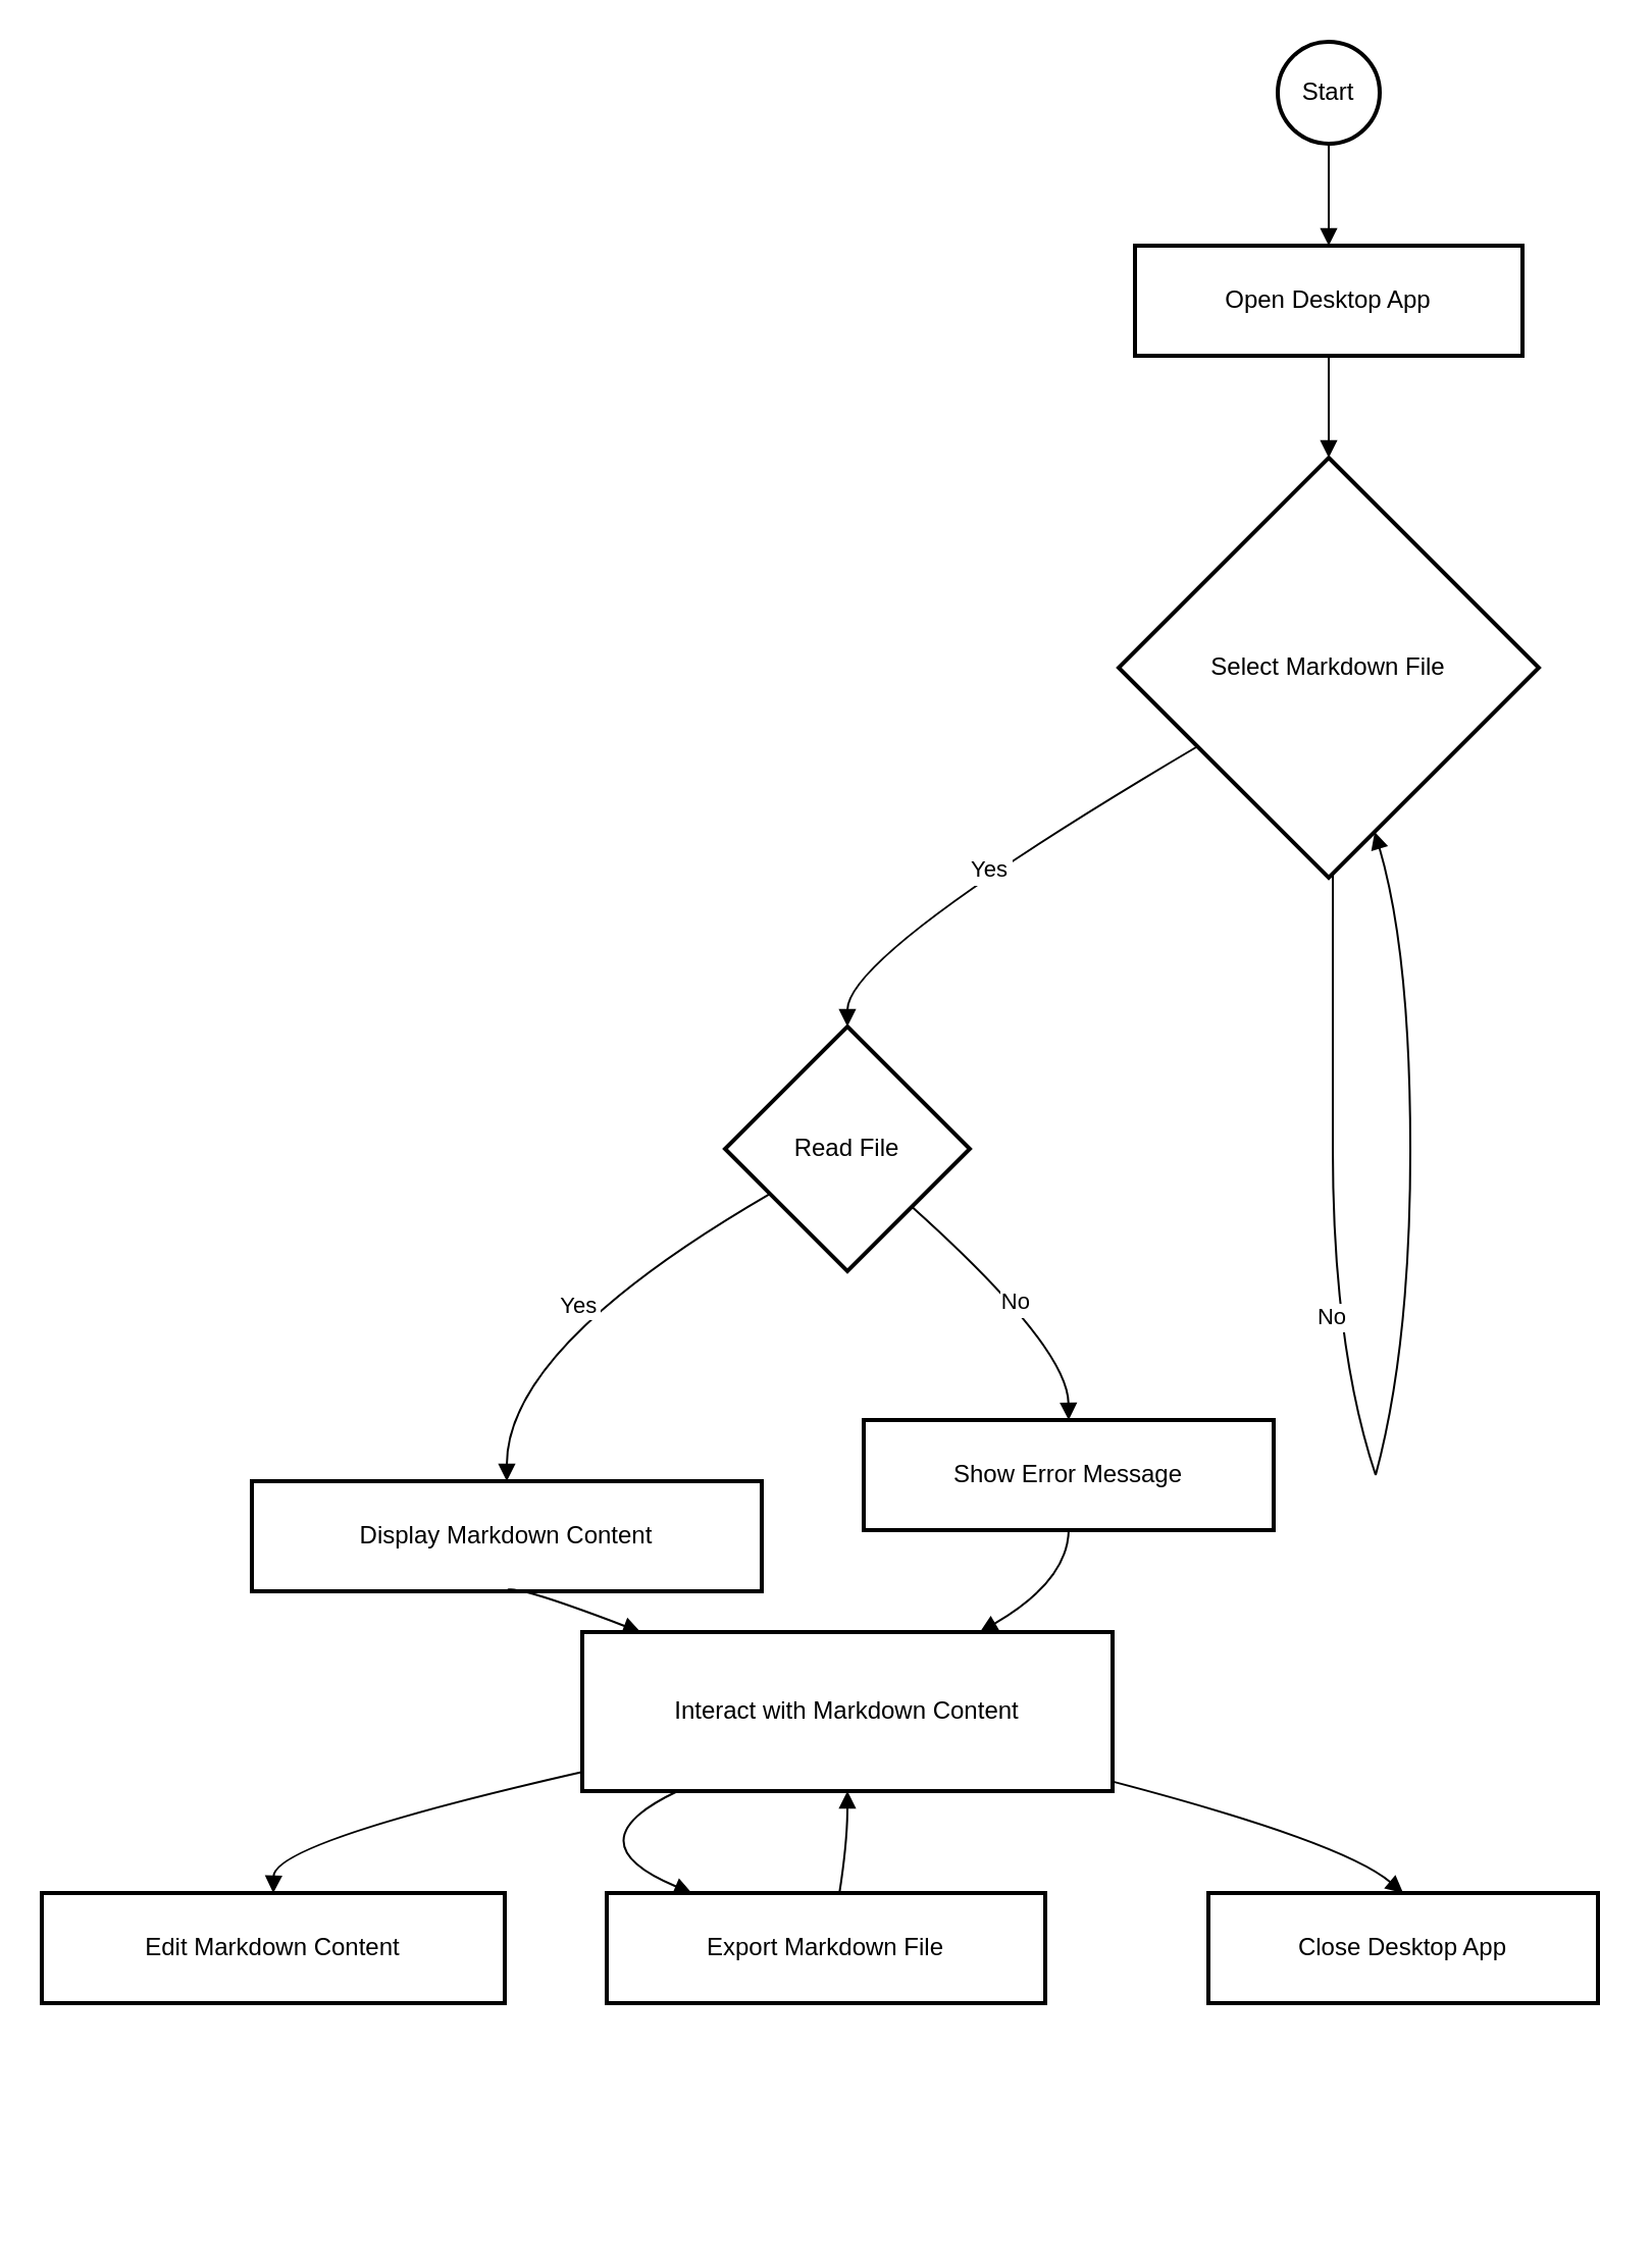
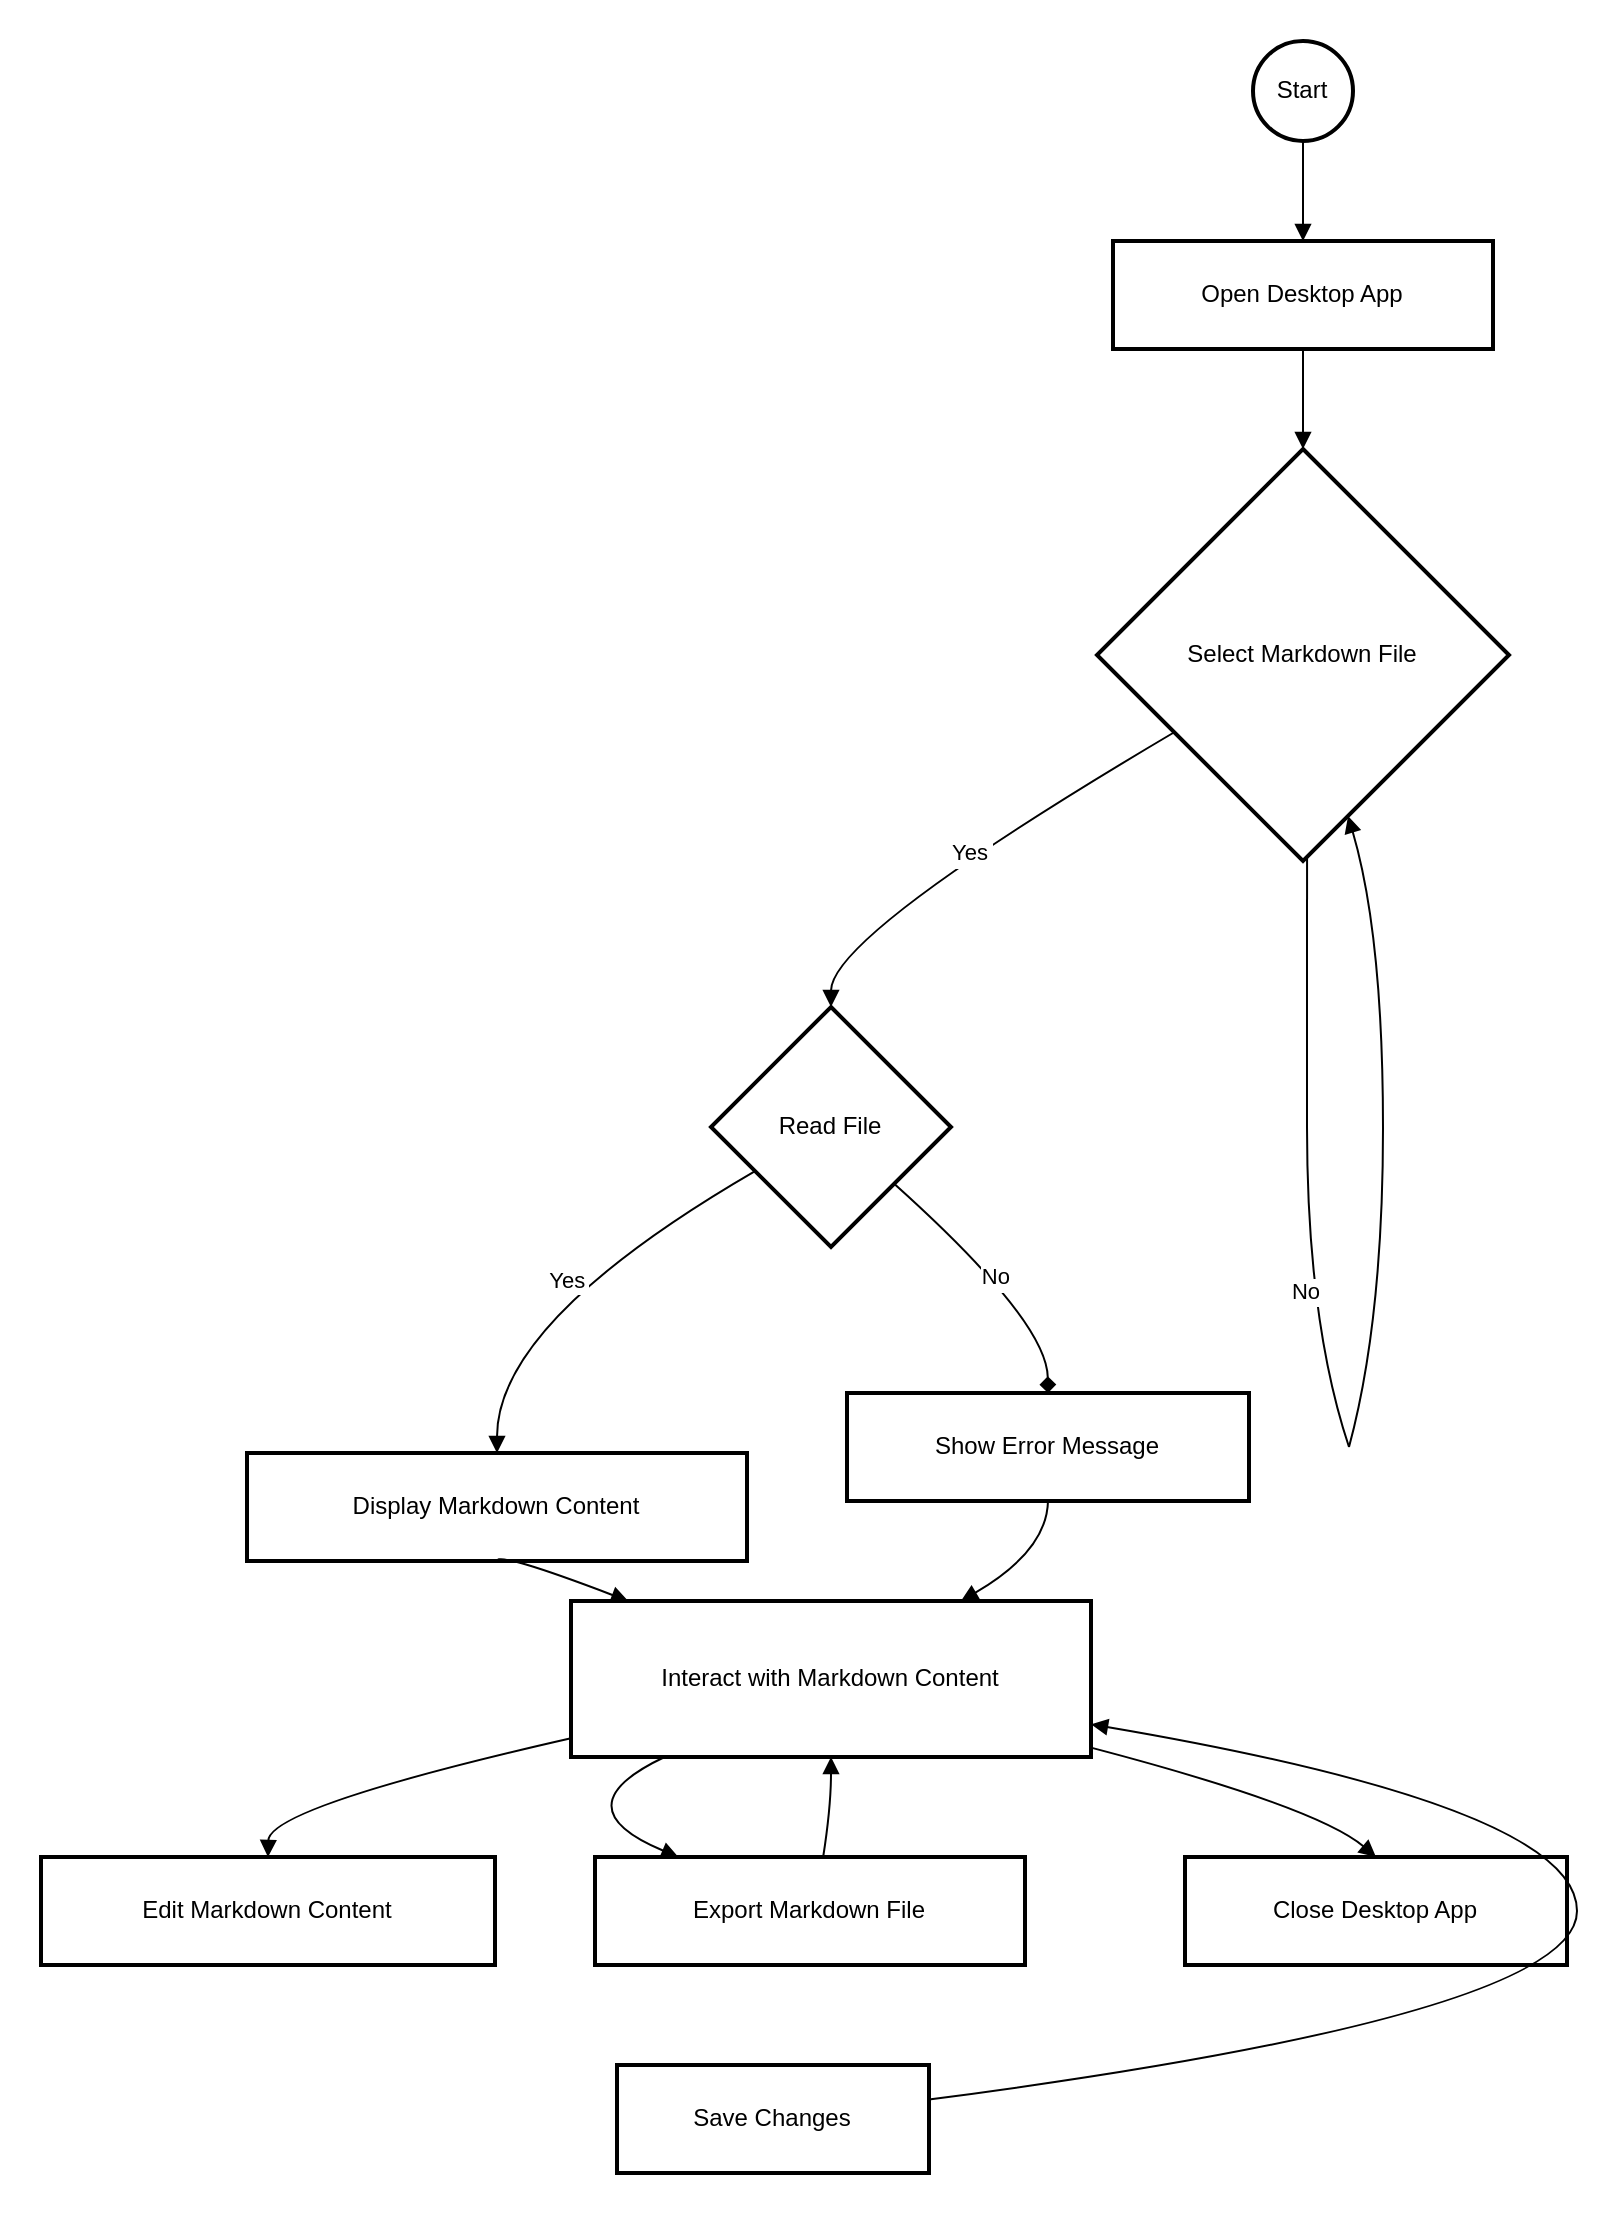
  <mxCell id="0" />
  <mxCell id="1" parent="0" />
  <mxCell id="2" value="Start" style="ellipse;aspect=fixed;strokeWidth=2;whiteSpace=wrap;" vertex="1" parent="1"><mxGeometry x="626" y="20" width="50" height="50" as="geometry" /></mxCell>
  <mxCell id="3" value="Open Desktop App" style="whiteSpace=wrap;strokeWidth=2;" vertex="1" parent="1"><mxGeometry x="556" y="120" width="190" height="54" as="geometry" /></mxCell>
  <mxCell id="4" value="Select Markdown File" style="rhombus;strokeWidth=2;whiteSpace=wrap;" vertex="1" parent="1"><mxGeometry x="548" y="224" width="206" height="206" as="geometry" /></mxCell>
  <mxCell id="5" value="Read File" style="rhombus;strokeWidth=2;whiteSpace=wrap;" vertex="1" parent="1"><mxGeometry x="355" y="503" width="120" height="120" as="geometry" /></mxCell>
  <mxCell id="6" value="Display Markdown Content" style="whiteSpace=wrap;strokeWidth=2;" vertex="1" parent="1"><mxGeometry x="123" y="726" width="250" height="54" as="geometry" /></mxCell>
  <mxCell id="7" value="Show Error Message" style="whiteSpace=wrap;strokeWidth=2;" vertex="1" parent="1"><mxGeometry x="423" y="696" width="201" height="54" as="geometry" /></mxCell>
  <mxCell id="8" value="Interact with Markdown Content" style="whiteSpace=wrap;strokeWidth=2;" vertex="1" parent="1"><mxGeometry x="285" y="800" width="260" height="78" as="geometry" /></mxCell>
  <mxCell id="9" value="Edit Markdown Content" style="whiteSpace=wrap;strokeWidth=2;" vertex="1" parent="1"><mxGeometry x="20" y="928" width="227" height="54" as="geometry" /></mxCell>
+ <mxCell id="10" value="Save Changes" style="whiteSpace=wrap;strokeWidth=2;" vertex="1" parent="1"><mxGeometry x="308" y="1032" width="156" height="54" as="geometry" /></mxCell>
  <mxCell id="11" value="Export Markdown File" style="whiteSpace=wrap;strokeWidth=2;" vertex="1" parent="1"><mxGeometry x="297" y="928" width="215" height="54" as="geometry" /></mxCell>
  <mxCell id="12" value="Close Desktop App" style="whiteSpace=wrap;strokeWidth=2;" vertex="1" parent="1"><mxGeometry x="592" y="928" width="191" height="54" as="geometry" /></mxCell>
  <mxCell id="13" value="" style="whiteSpace=wrap;strokeWidth=2;" vertex="1" parent="1"><mxGeometry x="653" y="563" as="geometry" /></mxCell>
  <mxCell id="14" value="" style="whiteSpace=wrap;strokeWidth=2;" vertex="1" parent="1"><mxGeometry x="674" y="723" as="geometry" /></mxCell>
  <mxCell id="15" value="" style="curved=1;startArrow=none;endArrow=block;exitX=0.51;exitY=1;entryX=0.5;entryY=0;" edge="1" parent="1" source="2" target="3"><mxGeometry relative="1" as="geometry"><Array as="points" /></mxGeometry></mxCell>
  <mxCell id="16" value="" style="curved=1;startArrow=none;endArrow=block;exitX=0.5;exitY=1;entryX=0.5;entryY=0;" edge="1" parent="1" source="3" target="4"><mxGeometry relative="1" as="geometry"><Array as="points" /></mxGeometry></mxCell>
  <mxCell id="17" value="Yes" style="curved=1;startArrow=none;endArrow=block;exitX=0;exitY=0.8;entryX=0.5;entryY=0;" edge="1" parent="1" source="4" target="5"><mxGeometry relative="1" as="geometry"><Array as="points"><mxPoint x="415" y="467" /></Array></mxGeometry></mxCell>
  <mxCell id="18" value="" style="curved=1;startArrow=none;endArrow=none;exitX=0.51;exitY=1;entryX=Infinity;entryY=Infinity;" edge="1" parent="1" source="4" target="13"><mxGeometry relative="1" as="geometry"><Array as="points"><mxPoint x="653" y="467" /></Array></mxGeometry></mxCell>
  <mxCell id="19" value="No" style="curved=1;startArrow=none;endArrow=none;exitX=Infinity;exitY=Infinity;entryX=-Infinity;entryY=Infinity;" edge="1" parent="1" source="13" target="14"><mxGeometry relative="1" as="geometry"><Array as="points"><mxPoint x="653" y="660" /></Array></mxGeometry></mxCell>
  <mxCell id="20" value="" style="curved=1;startArrow=none;endArrow=block;exitX=-Infinity;exitY=Infinity;entryX=0.64;entryY=1;" edge="1" parent="1" source="14" target="4"><mxGeometry relative="1" as="geometry"><Array as="points"><mxPoint x="691" y="660" /><mxPoint x="691" y="467" /></Array></mxGeometry></mxCell>
  <mxCell id="21" value="Yes" style="curved=1;startArrow=none;endArrow=block;exitX=0;exitY=0.79;entryX=0.5;entryY=0.01;" edge="1" parent="1" source="5" target="6"><mxGeometry relative="1" as="geometry"><Array as="points"><mxPoint x="248" y="660" /></Array></mxGeometry></mxCell>
- <mxCell id="22" value="No" style="curved=1;startArrow=none;endArrow=block;exitX=1;exitY=0.95;entryX=0.5;entryY=0.01;" edge="1" parent="1" source="5" target="7"><mxGeometry relative="1" as="geometry"><Array as="points"><mxPoint x="523" y="660" /></Array></mxGeometry></mxCell>
+ <mxCell id="22" value="No" style="curved=1;startArrow=none;endArrow=diamond;exitX=1;exitY=0.95;entryX=0.5;entryY=0.01;" edge="1" parent="1" source="5" target="7"><mxGeometry relative="1" as="geometry"><Array as="points"><mxPoint x="523" y="660" /></Array></mxGeometry></mxCell>
  <mxCell id="23" value="" style="curved=1;startArrow=none;endArrow=block;exitX=0.5;exitY=1.01;entryX=0.11;entryY=0;" edge="1" parent="1" source="6" target="8"><mxGeometry relative="1" as="geometry"><Array as="points"><mxPoint x="248" y="775" /></Array></mxGeometry></mxCell>
  <mxCell id="24" value="" style="curved=1;startArrow=none;endArrow=block;exitX=0;exitY=0.88;entryX=0.5;entryY=0.01;" edge="1" parent="1" source="8" target="9"><mxGeometry relative="1" as="geometry"><Array as="points"><mxPoint x="134" y="903" /></Array></mxGeometry></mxCell>
+ <mxCell id="25" value="" style="curved=1;startArrow=none;endArrow=block;exitX=1;exitY=0.32;entryX=1;entryY=0.79;" edge="1" parent="1" source="10" target="8"><mxGeometry relative="1" as="geometry"><Array as="points"><mxPoint x="788" y="1007" /><mxPoint x="788" y="903" /></Array></mxGeometry></mxCell>
  <mxCell id="26" value="" style="curved=1;startArrow=none;endArrow=block;exitX=0.18;exitY=1;entryX=0.2;entryY=0.01;" edge="1" parent="1" source="8" target="11"><mxGeometry relative="1" as="geometry"><Array as="points"><mxPoint x="279" y="903" /></Array></mxGeometry></mxCell>
  <mxCell id="27" value="" style="curved=1;startArrow=none;endArrow=block;exitX=0.53;exitY=0.01;entryX=0.5;entryY=1;" edge="1" parent="1" source="11" target="8"><mxGeometry relative="1" as="geometry"><Array as="points"><mxPoint x="415" y="903" /></Array></mxGeometry></mxCell>
  <mxCell id="28" value="" style="curved=1;startArrow=none;endArrow=block;exitX=0.5;exitY=1.01;entryX=0.75;entryY=0;" edge="1" parent="1" source="7" target="8"><mxGeometry relative="1" as="geometry"><Array as="points"><mxPoint x="523" y="775" /></Array></mxGeometry></mxCell>
  <mxCell id="29" value="" style="curved=1;startArrow=none;endArrow=block;exitX=1;exitY=0.94;entryX=0.5;entryY=0.01;" edge="1" parent="1" source="8" target="12"><mxGeometry relative="1" as="geometry"><Array as="points"><mxPoint x="658" y="903" /></Array></mxGeometry></mxCell>
